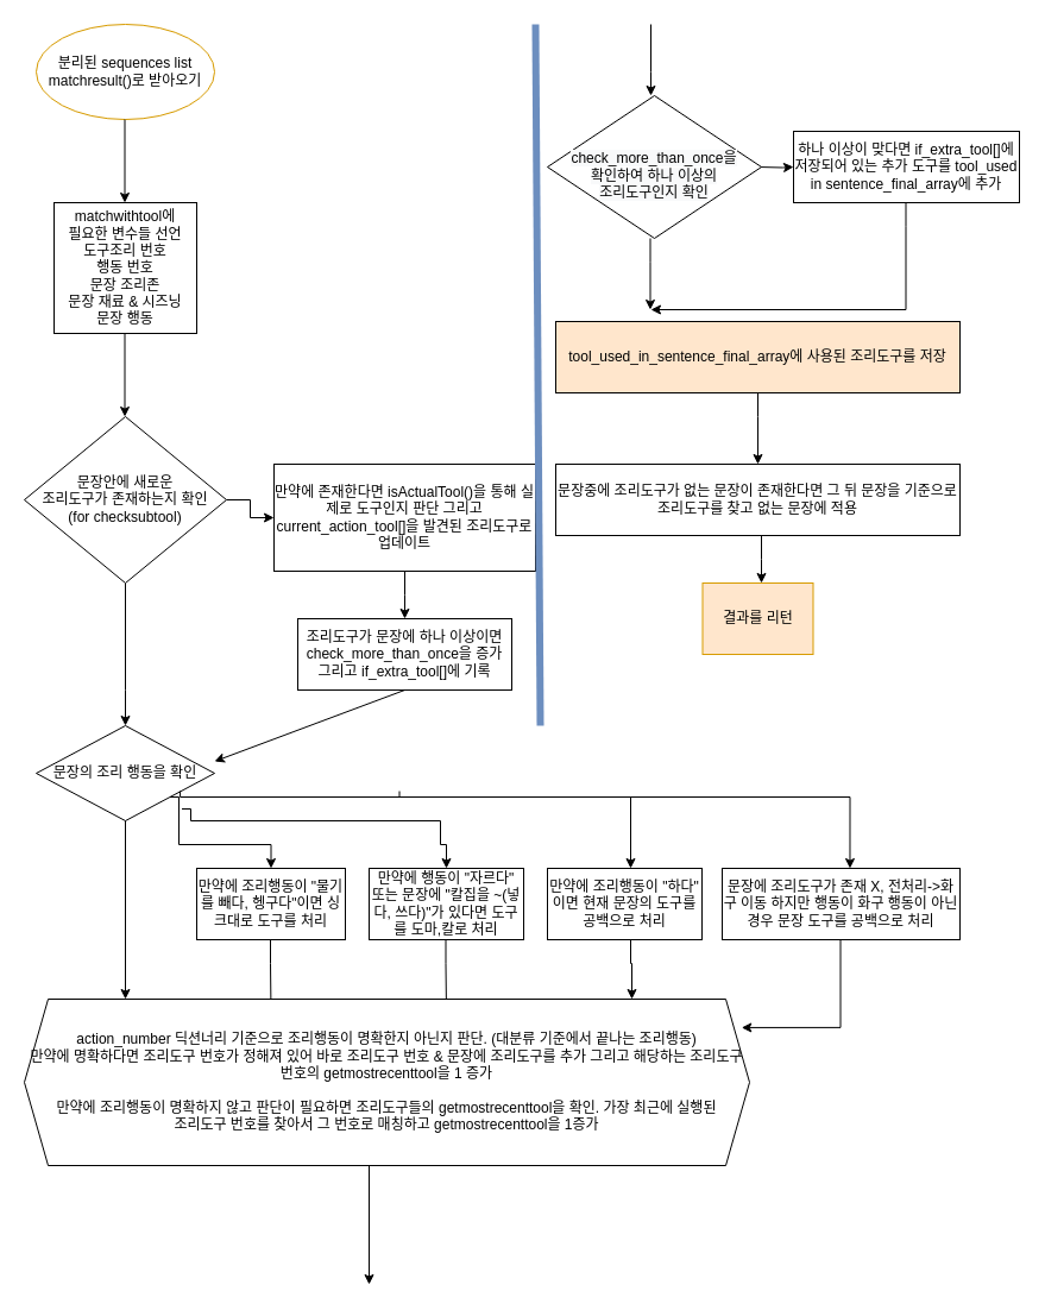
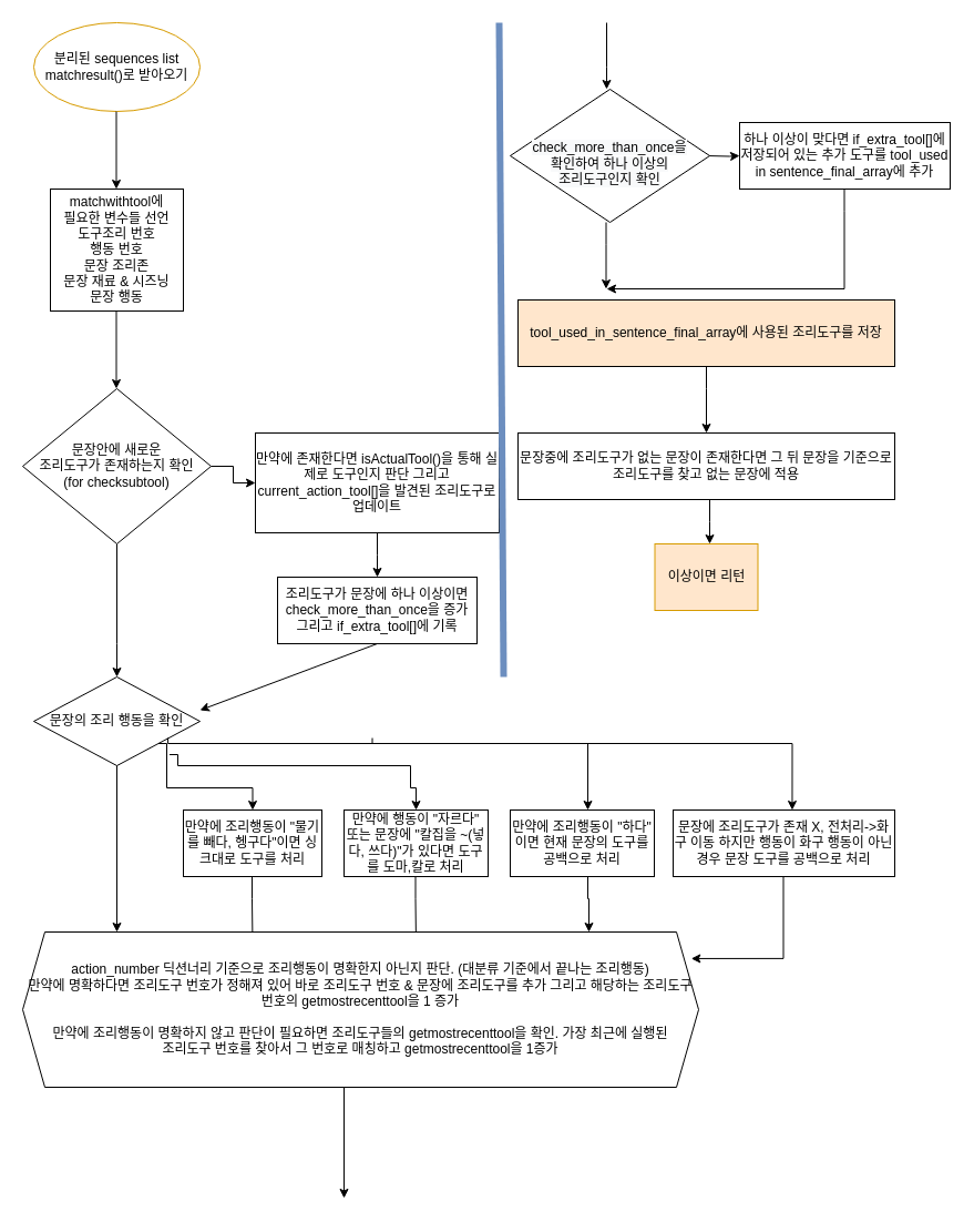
  <mxCell id="0" />
  <mxCell id="1" parent="0" />
  <mxCell id="2" value="분리된 sequences list&lt;br&gt;matchresult()로 받아오기" style="ellipse;whiteSpace=wrap;html=1;fillColor=#ffffff;strokeColor=#d79b00;" vertex="1" parent="1"><mxGeometry x="30" y="20" width="150" height="80" as="geometry" /></mxCell>
  <mxCell id="3" value="" style="endArrow=classic;html=1;rounded=0;" edge="1" parent="1"><mxGeometry width="50" height="50" relative="1" as="geometry"><mxPoint x="104.5" y="100" as="sourcePoint" /><mxPoint x="104.5" y="170" as="targetPoint" /></mxGeometry></mxCell>
  <mxCell id="4" value="matchwithtool에&lt;br&gt;필요한 변수들 선언&lt;br&gt;도구조리 번호&lt;br&gt;행동 번호&lt;br&gt;문장 조리존&lt;br&gt;문장 재료 &amp;amp; 시즈닝&lt;br&gt;문장 행동" style="rounded=0;whiteSpace=wrap;html=1;" vertex="1" parent="1"><mxGeometry x="45" y="170" width="120" height="110" as="geometry" /></mxCell>
  <mxCell id="5" value="" style="endArrow=classic;html=1;rounded=0;" edge="1" parent="1"><mxGeometry width="50" height="50" relative="1" as="geometry"><mxPoint x="104.5" y="280" as="sourcePoint" /><mxPoint x="104.5" y="350" as="targetPoint" /></mxGeometry></mxCell>
  <mxCell id="6" value="" style="edgeStyle=orthogonalEdgeStyle;rounded=0;orthogonalLoop=1;jettySize=auto;html=1;" edge="1" parent="1" source="8" target="10"><mxGeometry relative="1" as="geometry" /></mxCell>
  <mxCell id="7" value="" style="edgeStyle=orthogonalEdgeStyle;rounded=0;orthogonalLoop=1;jettySize=auto;html=1;" edge="1" parent="1" source="8"><mxGeometry relative="1" as="geometry"><mxPoint x="105" y="610" as="targetPoint" /><Array as="points"><mxPoint x="105" y="580" /><mxPoint x="105" y="580" /></Array></mxGeometry></mxCell>
  <mxCell id="8" value="문장안에 새로운 &lt;br&gt;조리도구가 존재하는지 확인&lt;br&gt;(for checksubtool)" style="rhombus;whiteSpace=wrap;html=1;" vertex="1" parent="1"><mxGeometry y="350" width="170" height="140" as="geometry" x="20" /></mxCell>
  <mxCell id="9" value="" style="edgeStyle=orthogonalEdgeStyle;rounded=0;orthogonalLoop=1;jettySize=auto;html=1;" edge="1" parent="1" source="10"><mxGeometry relative="1" as="geometry"><mxPoint x="340" y="520" as="targetPoint" /></mxGeometry></mxCell>
  <mxCell id="10" value="만약에 존재한다면 isActualTool()을 통해 실제로 도구인지 판단 그리고 current_action_tool[]을 발견된 조리도구로 업데이트" style="whiteSpace=wrap;html=1;" vertex="1" parent="1"><mxGeometry x="230" y="390" width="220" height="90" as="geometry" /></mxCell>
  <mxCell id="11" value="조리도구가 문장에 하나 이상이면 check_more_than_once을 증가 그리고 if_extra_tool[]에 기록" style="whiteSpace=wrap;html=1;" vertex="1" parent="1"><mxGeometry x="250" y="520" width="180" height="60" as="geometry" /></mxCell>
  <mxCell id="12" value="" style="endArrow=classic;html=1;rounded=0;entryX=1;entryY=0.5;entryDx=0;entryDy=0;" edge="1" parent="1"><mxGeometry width="50" height="50" relative="1" as="geometry"><mxPoint x="340" y="580" as="sourcePoint" /><mxPoint x="180" y="640" as="targetPoint" /></mxGeometry></mxCell>
  <mxCell id="13" value="문장의 조리 행동을 확인" style="rhombus;whiteSpace=wrap;html=1;" vertex="1" parent="1"><mxGeometry x="30" y="610" width="150" height="80" as="geometry" /></mxCell>
  <mxCell id="14" value="만약에 조리행동이 &quot;하다&quot; 이면 현재 문장의 도구를 공백으로 처리" style="whiteSpace=wrap;html=1;" vertex="1" parent="1"><mxGeometry x="460" y="730" width="130" height="60" as="geometry" /></mxCell>
  <mxCell id="15" value="만약에 조리행동이 &quot;물기를 빼다, 헹구다&quot;이면 싱크대로 도구를 처리" style="whiteSpace=wrap;html=1;" vertex="1" parent="1"><mxGeometry x="165" y="730" width="125" height="60" as="geometry" /></mxCell>
  <mxCell id="16" value="만약에 행동이 &quot;자르다&quot; 또는 문장에 &quot;칼집을 ~(넣다, 쓰다)&quot;가 있다면 도구를 도마,칼로 처리" style="whiteSpace=wrap;html=1;" vertex="1" parent="1"><mxGeometry x="310" y="730" width="130" height="60" as="geometry" /></mxCell>
  <mxCell id="17" value="" style="edgeStyle=orthogonalEdgeStyle;rounded=0;orthogonalLoop=1;jettySize=auto;html=1;" edge="1" parent="1"><mxGeometry relative="1" as="geometry"><mxPoint x="104.5" y="690" as="sourcePoint" /><mxPoint x="105" y="840" as="targetPoint" /><Array as="points"><mxPoint x="105" y="840" /></Array></mxGeometry></mxCell>
  <mxCell id="18" value="" style="edgeStyle=orthogonalEdgeStyle;rounded=0;orthogonalLoop=1;jettySize=auto;html=1;exitX=1;exitY=1;exitDx=0;exitDy=0;entryX=0.5;entryY=0;entryDx=0;entryDy=0;" edge="1" parent="1" source="13" target="15"><mxGeometry relative="1" as="geometry"><mxPoint x="124.5" y="710" as="sourcePoint" /><mxPoint x="220" y="710" as="targetPoint" /><Array as="points"><mxPoint x="150" y="670" /><mxPoint x="150" y="710" /><mxPoint x="228" y="710" /></Array></mxGeometry></mxCell>
  <mxCell id="19" value="" style="edgeStyle=orthogonalEdgeStyle;rounded=0;orthogonalLoop=1;jettySize=auto;html=1;exitX=1;exitY=1;exitDx=0;exitDy=0;entryX=0.5;entryY=0;entryDx=0;entryDy=0;" edge="1" parent="1" target="16"><mxGeometry relative="1" as="geometry"><mxPoint x="152.5" y="680" as="sourcePoint" /><mxPoint x="237.5" y="740" as="targetPoint" /><Array as="points"><mxPoint x="160" y="680" /><mxPoint x="160" y="690" /><mxPoint x="370" y="690" /><mxPoint x="370" y="710" /><mxPoint x="375" y="710" /></Array></mxGeometry></mxCell>
  <mxCell id="20" value="" style="edgeStyle=orthogonalEdgeStyle;rounded=0;orthogonalLoop=1;jettySize=auto;html=1;" edge="1" parent="1"><mxGeometry relative="1" as="geometry"><mxPoint x="227" y="790" as="sourcePoint" /><mxPoint x="227.5" y="850" as="targetPoint" /><Array as="points"><mxPoint x="227.5" y="810" /><mxPoint x="227.5" y="810" /></Array></mxGeometry></mxCell>
  <mxCell id="21" value="" style="edgeStyle=orthogonalEdgeStyle;rounded=0;orthogonalLoop=1;jettySize=auto;html=1;" edge="1" parent="1"><mxGeometry relative="1" as="geometry"><mxPoint x="374.5" y="790" as="sourcePoint" /><mxPoint x="375" y="850" as="targetPoint" /><Array as="points"><mxPoint x="375" y="810" /><mxPoint x="375" y="810" /></Array></mxGeometry></mxCell>
  <mxCell id="22" value="" style="edgeStyle=orthogonalEdgeStyle;rounded=0;orthogonalLoop=1;jettySize=auto;html=1;exitX=0.807;exitY=0.688;exitDx=0;exitDy=0;entryX=0.5;entryY=0;entryDx=0;entryDy=0;exitPerimeter=0;" edge="1" parent="1" source="13"><mxGeometry relative="1" as="geometry"><mxPoint x="445" y="670" as="sourcePoint" /><mxPoint x="530" y="730" as="targetPoint" /><Array as="points"><mxPoint x="151" y="670" /><mxPoint x="530" y="670" /></Array></mxGeometry></mxCell>
  <mxCell id="23" value="" style="edgeStyle=orthogonalEdgeStyle;rounded=0;orthogonalLoop=1;jettySize=auto;html=1;" edge="1" parent="1"><mxGeometry relative="1" as="geometry"><mxPoint x="530" y="790" as="sourcePoint" /><mxPoint x="531" y="840" as="targetPoint" /><Array as="points"><mxPoint x="530.5" y="810" /><mxPoint x="530.5" y="810" /></Array></mxGeometry></mxCell>
  <mxCell id="24" value="action_number 딕션너리 기준으로 조리행동이 명확한지 아닌지 판단. (대분류 기준에서 끝나는 조리행동)&lt;br&gt;만약에 명확하다면 조리도구 번호가 정해져 있어 바로 조리도구 번호 &amp;amp; 문장에 조리도구를 추가 그리고 해당하는 조리도구 번호의 getmostrecenttool을 1 증가&lt;br&gt;&lt;br&gt;만약에 조리행동이 명확하지 않고 판단이 필요하면 조리도구들의 getmostrecenttool을 확인. 가장 최근에 실행된 &lt;br&gt;조리도구 번호를 찾아서 그 번호로 매칭하고 getmostrecenttool을 1증가" style="shape=hexagon;perimeter=hexagonPerimeter2;whiteSpace=wrap;html=1;fixedSize=1;" vertex="1" parent="1"><mxGeometry y="840" width="610" height="140" as="geometry" x="20" /></mxCell>
  <mxCell id="25" value="" style="edgeStyle=orthogonalEdgeStyle;rounded=0;orthogonalLoop=1;jettySize=auto;html=1;" edge="1" parent="1"><mxGeometry relative="1" as="geometry"><mxPoint x="310" y="980" as="sourcePoint" /><mxPoint x="310" y="1080" as="targetPoint" /><Array as="points"><mxPoint x="310" y="1080" /></Array></mxGeometry></mxCell>
  <mxCell id="26" value="" style="edgeStyle=orthogonalEdgeStyle;rounded=0;orthogonalLoop=1;jettySize=auto;html=1;" edge="1" parent="1"><mxGeometry relative="1" as="geometry"><mxPoint x="547" y="20" as="sourcePoint" /><mxPoint x="547" y="80" as="targetPoint" /><Array as="points"><mxPoint x="547" y="60" /><mxPoint x="547" y="60" /></Array></mxGeometry></mxCell>
  <mxCell id="27" value="" style="edgeStyle=orthogonalEdgeStyle;rounded=0;orthogonalLoop=1;jettySize=auto;html=1;" edge="1" parent="1" target="30"><mxGeometry relative="1" as="geometry"><mxPoint x="637" y="140" as="sourcePoint" /></mxGeometry></mxCell>
  <mxCell id="28" value="&lt;br&gt;&lt;span style=&quot;color: rgb(0, 0, 0); font-family: Helvetica; font-size: 12px; font-style: normal; font-variant-ligatures: normal; font-variant-caps: normal; font-weight: 400; letter-spacing: normal; orphans: 2; text-align: center; text-indent: 0px; text-transform: none; widows: 2; word-spacing: 0px; -webkit-text-stroke-width: 0px; background-color: rgb(248, 249, 250); text-decoration-thickness: initial; text-decoration-style: initial; text-decoration-color: initial; float: none; display: inline !important;&quot;&gt;check_more_than_once을 &lt;br&gt;확인하여 하나 이상의 &lt;br&gt;조리도구인지 확인&lt;/span&gt;" style="rhombus;whiteSpace=wrap;html=1;" vertex="1" parent="1"><mxGeometry x="460" y="80" width="180" height="120" as="geometry" /></mxCell>
  <mxCell id="29" value="" style="edgeStyle=orthogonalEdgeStyle;rounded=0;orthogonalLoop=1;jettySize=auto;html=1;" edge="1" parent="1"><mxGeometry relative="1" as="geometry"><mxPoint x="546.5" y="200" as="sourcePoint" /><mxPoint x="546.5" y="260" as="targetPoint" /><Array as="points"><mxPoint x="546.5" y="220" /><mxPoint x="546.5" y="220" /></Array></mxGeometry></mxCell>
  <mxCell id="30" value="하나 이상이 맞다면 if_extra_tool[]에 저장되어 있는 추가 도구를 tool_used in sentence_final_array에 추가" style="whiteSpace=wrap;html=1;" vertex="1" parent="1"><mxGeometry x="667" y="110" width="190" height="60" as="geometry" /></mxCell>
  <mxCell id="31" value="" style="edgeStyle=orthogonalEdgeStyle;rounded=0;orthogonalLoop=1;jettySize=auto;html=1;" edge="1" parent="1"><mxGeometry relative="1" as="geometry"><mxPoint x="761.5" y="170" as="sourcePoint" /><mxPoint x="547" y="260" as="targetPoint" /><Array as="points"><mxPoint x="761.5" y="190" /><mxPoint x="761.5" y="190" /></Array></mxGeometry></mxCell>
  <mxCell id="32" value="tool_used_in_sentence_final_array에 사용된 조리도구를 저장" style="whiteSpace=wrap;html=1;fillColor=#ffe6cc;" vertex="1" parent="1"><mxGeometry x="467" y="270" width="340" height="60" as="geometry" /></mxCell>
  <mxCell id="33" value="" style="edgeStyle=orthogonalEdgeStyle;rounded=0;orthogonalLoop=1;jettySize=auto;html=1;" edge="1" parent="1"><mxGeometry relative="1" as="geometry"><mxPoint x="637" y="330" as="sourcePoint" /><mxPoint x="637" y="390" as="targetPoint" /><Array as="points"><mxPoint x="637" y="350" /><mxPoint x="637" y="350" /></Array></mxGeometry></mxCell>
  <mxCell id="34" value="문장중에 조리도구가 없는 문장이 존재한다면 그 뒤 문장을 기준으로 조리도구를 찾고 없는 문장에 적용" style="whiteSpace=wrap;html=1;" vertex="1" parent="1"><mxGeometry x="467" y="390" width="340" height="60" as="geometry" /></mxCell>
  <mxCell id="35" value="" style="endArrow=none;html=1;rounded=0;fillColor=#dae8fc;strokeColor=#6c8ebf;strokeWidth=6;" edge="1" parent="1"><mxGeometry width="50" height="50" relative="1" as="geometry"><mxPoint x="454" y="610" as="sourcePoint" /><mxPoint x="450" y="20" as="targetPoint" /></mxGeometry></mxCell>
  <mxCell id="36" value="" style="edgeStyle=orthogonalEdgeStyle;rounded=0;orthogonalLoop=1;jettySize=auto;html=1;" edge="1" parent="1"><mxGeometry relative="1" as="geometry"><mxPoint x="640" y="450" as="sourcePoint" /><mxPoint x="640" y="490" as="targetPoint" /><Array as="points"><mxPoint x="640" y="470" /><mxPoint x="640" y="470" /></Array></mxGeometry></mxCell>
- <mxCell id="37" value="결과를 리턴" style="whiteSpace=wrap;html=1;fillColor=#ffe6cc;strokeColor=#d79b00;" vertex="1" parent="1"><mxGeometry x="590.5" y="490" width="93" height="60" as="geometry" /></mxCell>
+ <mxCell id="37" value="이상이면 리턴" style="whiteSpace=wrap;html=1;fillColor=#ffe6cc;strokeColor=#d79b00;" vertex="1" parent="1"><mxGeometry x="590.5" y="490" width="93" height="60" as="geometry" /></mxCell>
  <mxCell id="38" value="문장에 조리도구가 존재 X, 전처리-&amp;gt;화구 이동 하지만 행동이 화구 행동이 아닌 경우 문장 도구를 공백으로 처리" style="whiteSpace=wrap;html=1;" vertex="1" parent="1"><mxGeometry x="607" y="730" width="200" height="60" as="geometry" /></mxCell>
  <mxCell id="39" value="" style="edgeStyle=orthogonalEdgeStyle;rounded=0;orthogonalLoop=1;jettySize=auto;html=1;exitX=0.807;exitY=0.688;exitDx=0;exitDy=0;entryX=0.5;entryY=0;entryDx=0;entryDy=0;exitPerimeter=0;" edge="1" parent="1"><mxGeometry relative="1" as="geometry"><mxPoint x="335.52" y="665.04" as="sourcePoint" /><mxPoint x="714.47" y="730" as="targetPoint" /><Array as="points"><mxPoint x="335.47" y="670" /><mxPoint x="714.47" y="670" /></Array></mxGeometry></mxCell>
  <mxCell id="40" value="" style="edgeStyle=orthogonalEdgeStyle;rounded=0;orthogonalLoop=1;jettySize=auto;html=1;entryX=0.989;entryY=0.171;entryDx=0;entryDy=0;entryPerimeter=0;" edge="1" parent="1" target="24"><mxGeometry relative="1" as="geometry"><mxPoint x="706.5" y="790" as="sourcePoint" /><mxPoint x="707.5" y="840" as="targetPoint" /><Array as="points"><mxPoint x="707" y="864" /></Array></mxGeometry></mxCell>
